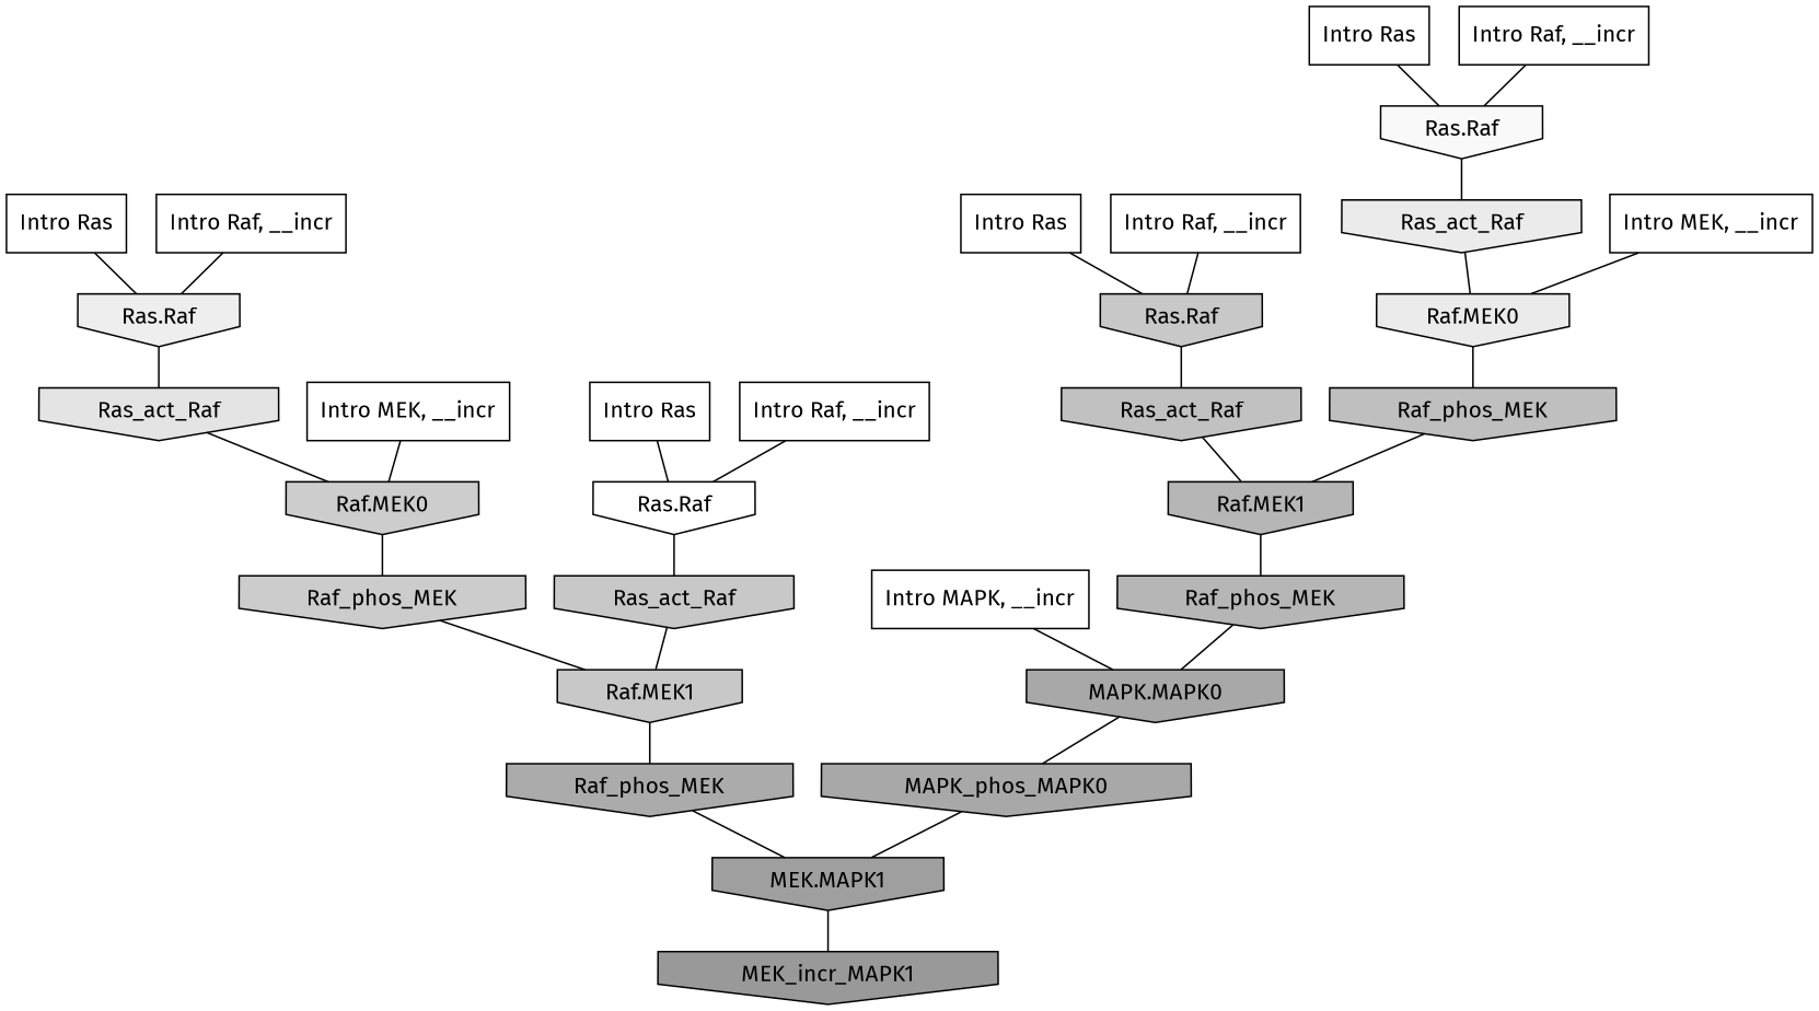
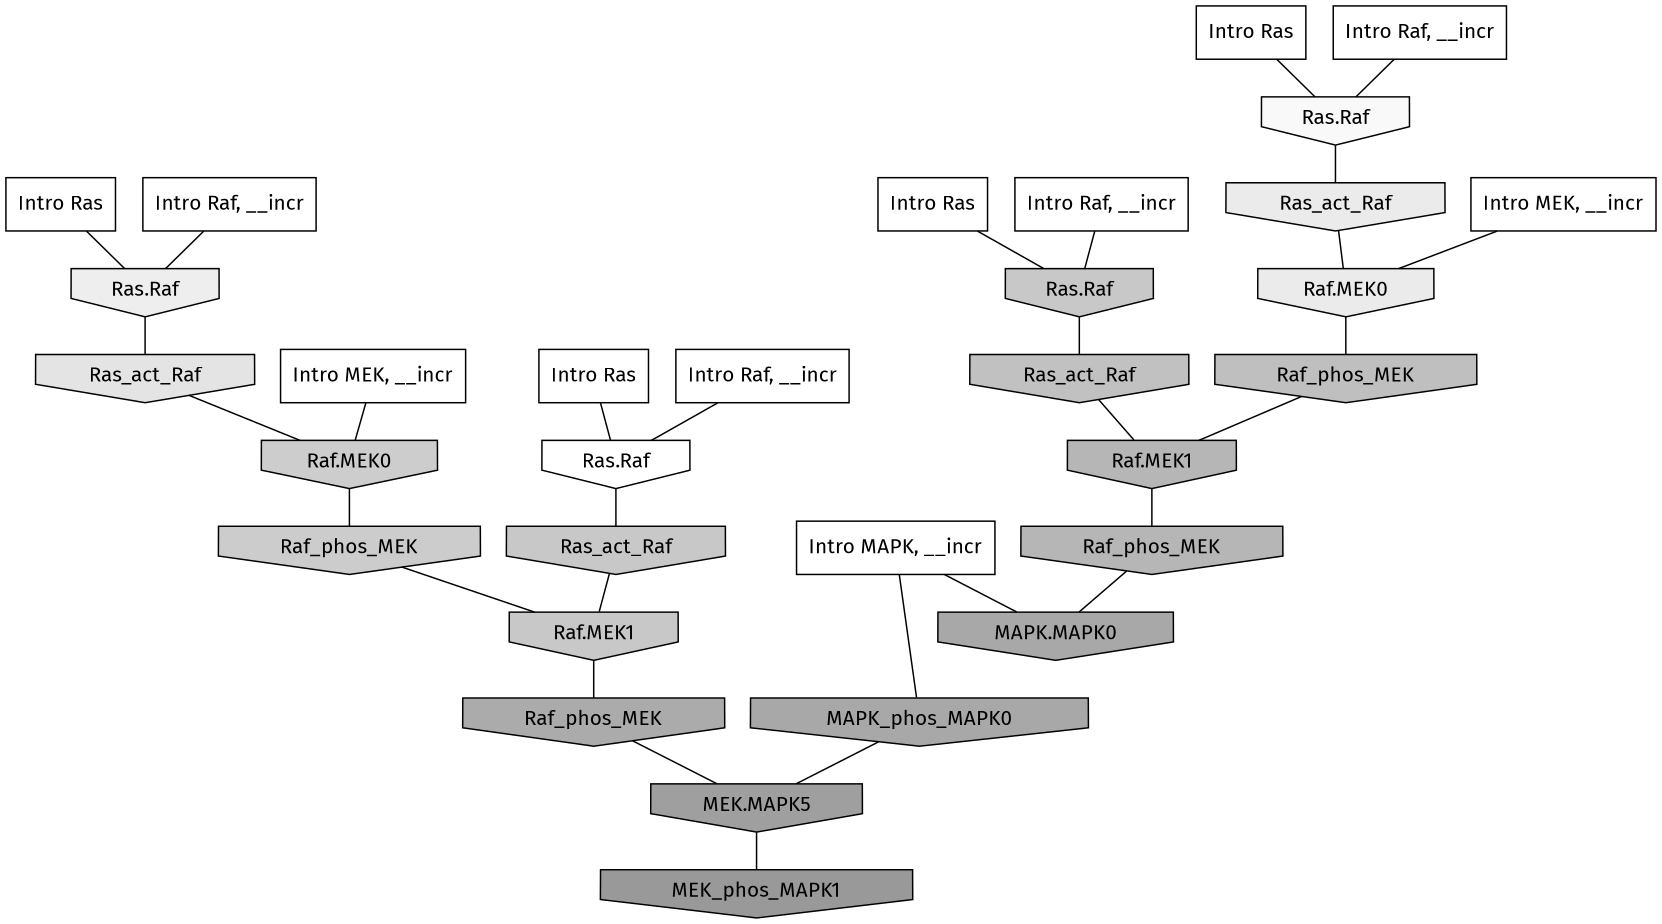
  digraph {
    fontname="Fira Sans"
    rankdir=TB
    ranksep=0.30
    node [fillcolor="0.000 0.000 1.000" fontname="Fira Sans" shape=invhouse style=filled]
    edge [color="0.000 0.000 0.000" dir=none fontname="Fira Sans"]
    n1 [label="Intro Ras" shape=rectangle]
    n2 [fillcolor="0.000 0.000 0.783" label="Ras.Raf"]
    n3 [fillcolor="0.000 0.000 0.757" label=Ras_act_Raf]
    n4 [label="Intro Ras" shape=rectangle]
    n5 [fillcolor="0.000 0.000 0.931" label="Ras.Raf"]
    n6 [fillcolor="0.000 0.000 0.894" label=Ras_act_Raf]
    n7 [label="Intro Ras" shape=rectangle]
    n8 [label="Ras.Raf"]
    n9 [fillcolor="0.000 0.000 0.784" label=Ras_act_Raf]
    n10 [label="Intro Ras" shape=rectangle]
    n11 [fillcolor="0.000 0.000 0.973" label="Ras.Raf"]
    n12 [fillcolor="0.000 0.000 0.921" label=Ras_act_Raf]
    n13 [label="Intro Raf, __incr" shape=rectangle]
    n14 [label="Intro Raf, __incr" shape=rectangle]
    n15 [label="Intro Raf, __incr" shape=rectangle]
    n16 [label="Intro Raf, __incr" shape=rectangle]
    n17 [label="Intro MEK, __incr" shape=rectangle]
    n18 [fillcolor="0.000 0.000 0.804" label="Raf.MEK0"]
    n19 [fillcolor="0.000 0.000 0.798" label=Raf_phos_MEK]
    n20 [label="Intro MEK, __incr" shape=rectangle]
    n21 [fillcolor="0.000 0.000 0.921" label="Raf.MEK0"]
    n22 [fillcolor="0.000 0.000 0.747" label=Raf_phos_MEK]
    n23 [label="Intro MAPK, __incr" shape=rectangle]
    n24 [fillcolor="0.000 0.000 0.658" label="MAPK.MAPK0"]
    n25 [fillcolor="0.000 0.000 0.657" label=MAPK_phos_MAPK0]
    n26 [fillcolor="0.000 0.000 0.784" label="Raf.MEK1"]
    n27 [fillcolor="0.000 0.000 0.714" label="Raf.MEK1"]
    n28 [fillcolor="0.000 0.000 0.670" label=Raf_phos_MEK]
-   n29 [fillcolor="0.000 0.000 0.624" label="MEK.MAPK1"]
+   n29 [fillcolor="0.000 0.000 0.624" label="MEK.MAPK5"]
    n30 [fillcolor="0.000 0.000 0.711" label=Raf_phos_MEK]
-   n31 [fillcolor="0.000 0.000 0.600" label=MEK_incr_MAPK1]
+   n31 [fillcolor="0.000 0.000 0.600" label=MEK_phos_MAPK1]
    n1 -> n2
    n2 -> n3
    n3 -> n27
    n4 -> n5
    n5 -> n6
    n6 -> n18
    n7 -> n8
    n8 -> n9
    n9 -> n26
    n10 -> n11
    n11 -> n12
    n12 -> n21
    n13 -> n8
    n14 -> n2
    n15 -> n11
    n16 -> n5
    n17 -> n18
    n18 -> n19
    n19 -> n26
    n20 -> n21
    n21 -> n22
    n22 -> n27
    n23 -> n24
-   n24 -> n25
+   n23 -> n25
    n25 -> n29
    n26 -> n28
    n27 -> n30
    n28 -> n29
    n29 -> n31
    n30 -> n24
  }
